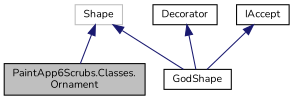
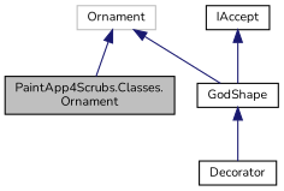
  digraph {
    fontname=Nunito
    node [color=black fillcolor=white fontname=Nunito fontsize=10 shape=record style=filled]
    edge [color=midnightblue dir=back fontname=Nunito fontsize=10 labelfontname=Helvetica labelfontsize=10 style=solid]
-   n1 [fillcolor=grey75 fontcolor=black height=0.2 label="PaintApp6Scrubs.Classes.\lOrnament" width=0.4]
+   n1 [fillcolor=grey75 fontcolor=black height=0.2 label="PaintApp4Scrubs.Classes.\lOrnament" width=0.4]
    n2 [height=0.2 label=Decorator width=0.4]
    n3 [height=0.2 label=GodShape width=0.4]
-   n4 [color=grey75 height=0.2 label=Shape width=0.4]
+   n4 [color=grey75 height=0.2 label=Ornament width=0.4]
    n5 [height=0.2 label=IAccept width=0.4]
-   n2 -> n3
+   n3 -> n2
    n4 -> n1
    n4 -> n3
    n5 -> n3
  }
